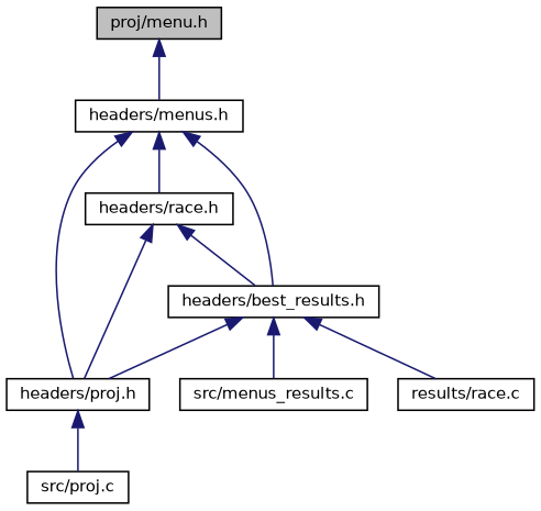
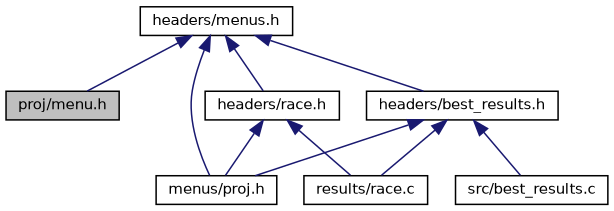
  digraph {
    node [color=black fillcolor=white fontname=Helvetica fontsize=10 shape=record style=filled]
    edge [color=midnightblue dir=back fontname=Helvetica fontsize=10 labelfontname=Helvetica labelfontsize=10 style=solid]
    n1 [fillcolor=grey75 fontcolor=black height=0.2 label="proj/menu.h" width=0.4]
    n2 [height=0.2 label="headers/menus.h" width=0.4]
    n3 [height=0.2 label="headers/best_results.h" width=0.4]
-   n4 [height=0.2 label="headers/proj.h" width=0.4]
+   n4 [height=0.2 label="menus/proj.h" width=0.4]
    n5 [height=0.2 label="headers/race.h" width=0.4]
-   n6 [height=0.2 label="src/menus_results.c" width=0.4]
+   n6 [height=0.2 label="src/best_results.c" width=0.4]
    n7 [height=0.2 label="results/race.c" width=0.4]
-   n8 [height=0.2 label="src/proj.c" width=0.4]
-   n1 -> n2
+   n2 -> n1
    n2 -> n3
    n2 -> n4
    n2 -> n5
    n3 -> n4
    n3 -> n6
    n3 -> n7
-   n4 -> n8
    n5 -> n4
-   n5 -> n3
+   n5 -> n7
  }
